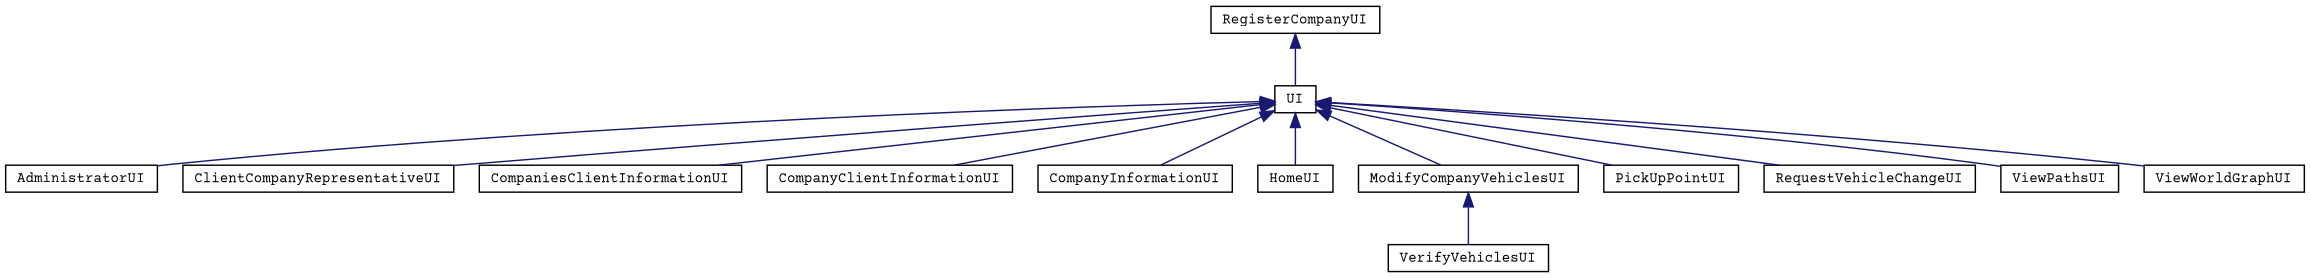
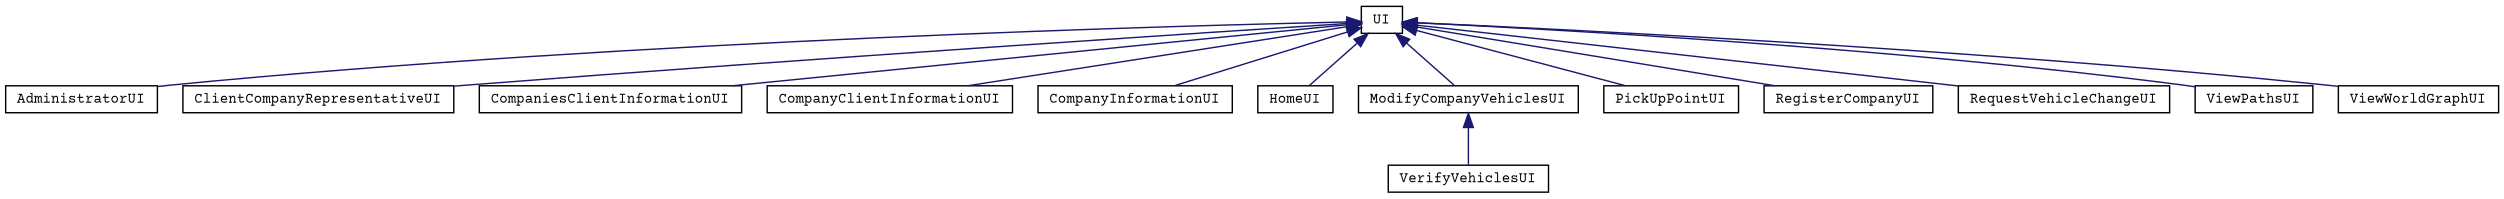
  digraph {
    fontname="Courier Prime"
    rankdir=TB
    node [color=black fillcolor=white fontname="Courier Prime" fontsize=10 shape=record style=filled]
    edge [color=midnightblue dir=back fontname="Courier Prime" fontsize=10 labelfontname=Helvetica labelfontsize=10 style=solid]
    n1 [height=0.2 label=UI width=0.4]
    n2 [height=0.2 label=AdministratorUI width=0.4]
    n3 [height=0.2 label=ClientCompanyRepresentativeUI width=0.4]
    n4 [height=0.2 label=CompaniesClientInformationUI width=0.4]
    n5 [height=0.2 label=CompanyClientInformationUI width=0.4]
    n6 [height=0.2 label=CompanyInformationUI width=0.4]
    n7 [height=0.2 label=HomeUI width=0.4]
    n8 [height=0.2 label=ModifyCompanyVehiclesUI width=0.4]
    n9 [height=0.2 label=PickUpPointUI width=0.4]
    n10 [height=0.2 label=RegisterCompanyUI width=0.4]
    n11 [height=0.2 label=RequestVehicleChangeUI width=0.4]
    n12 [height=0.2 label=ViewPathsUI width=0.4]
    n13 [height=0.2 label=ViewWorldGraphUI width=0.4]
    n14 [height=0.2 label=VerifyVehiclesUI width=0.4]
    n1 -> n2
    n1 -> n3
    n1 -> n4
    n1 -> n5
    n1 -> n6
    n1 -> n7
    n1 -> n8
    n1 -> n9
-   n10 -> n1
+   n1 -> n10
    n1 -> n11
    n1 -> n12
    n1 -> n13
    n8 -> n14
  }
